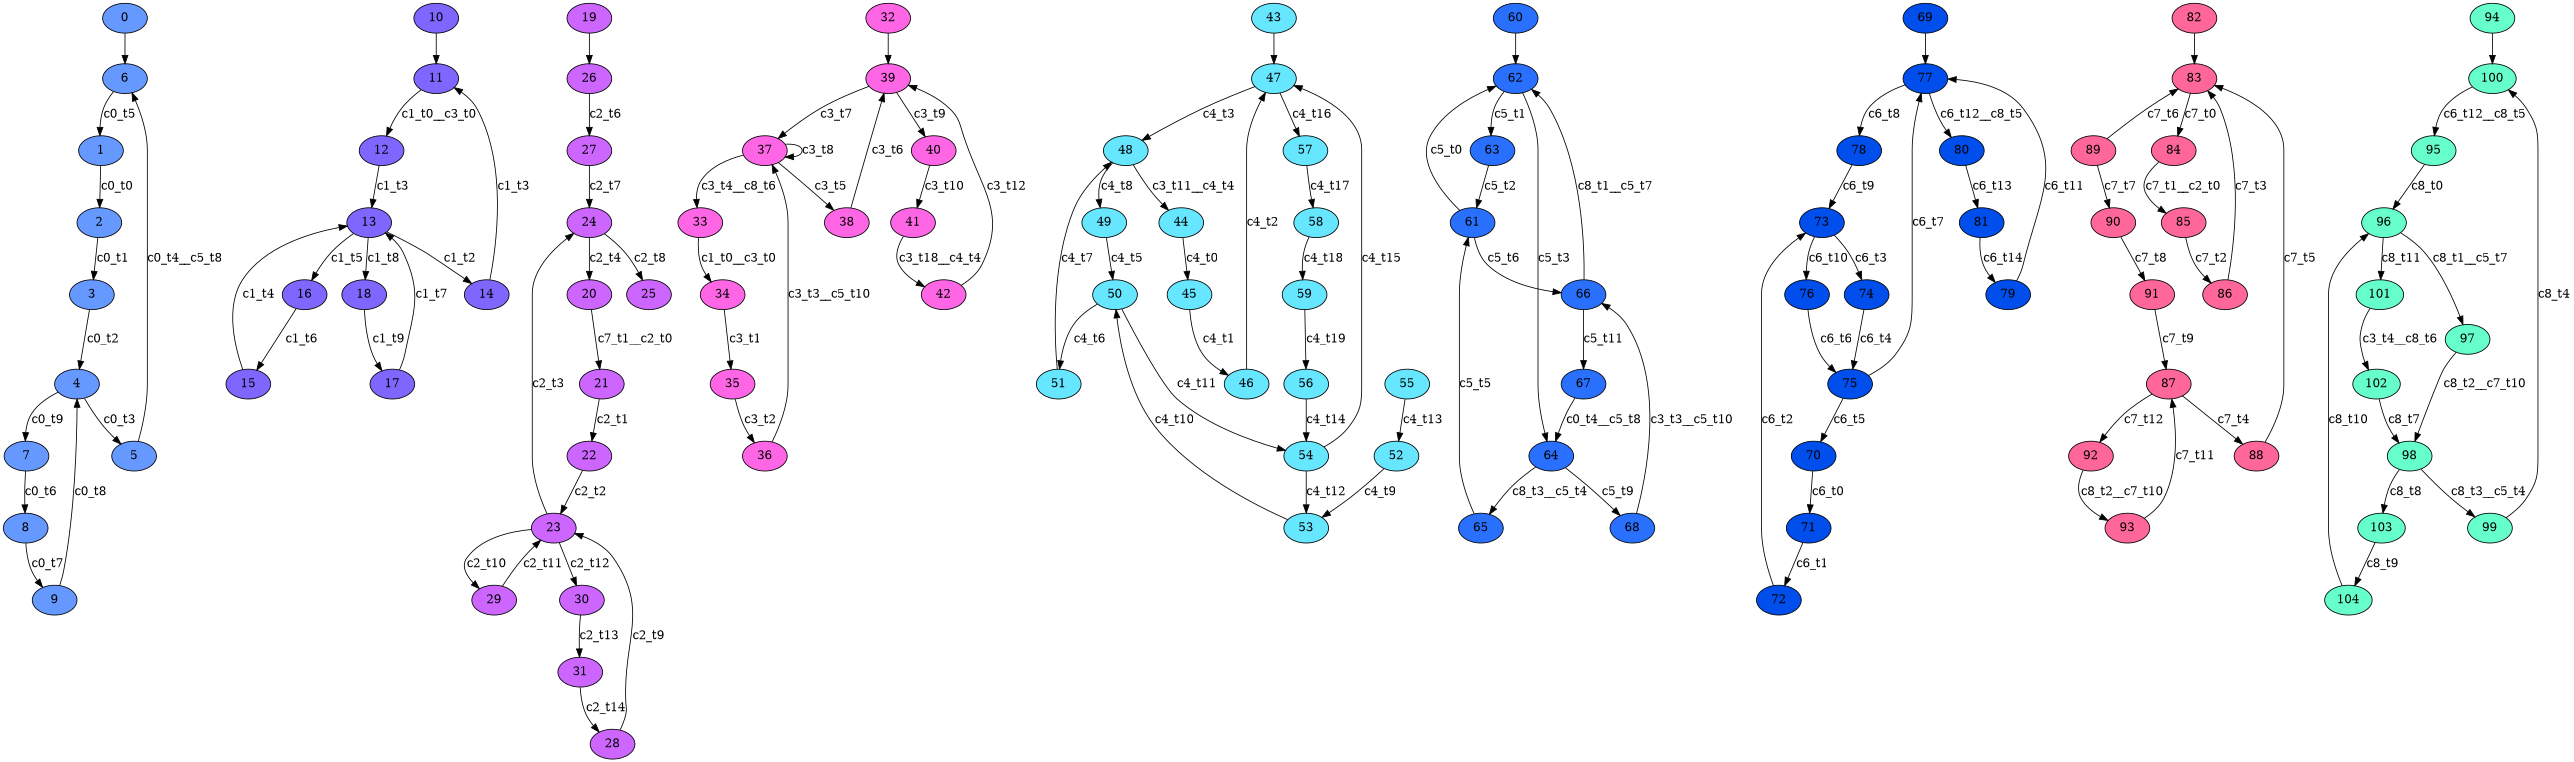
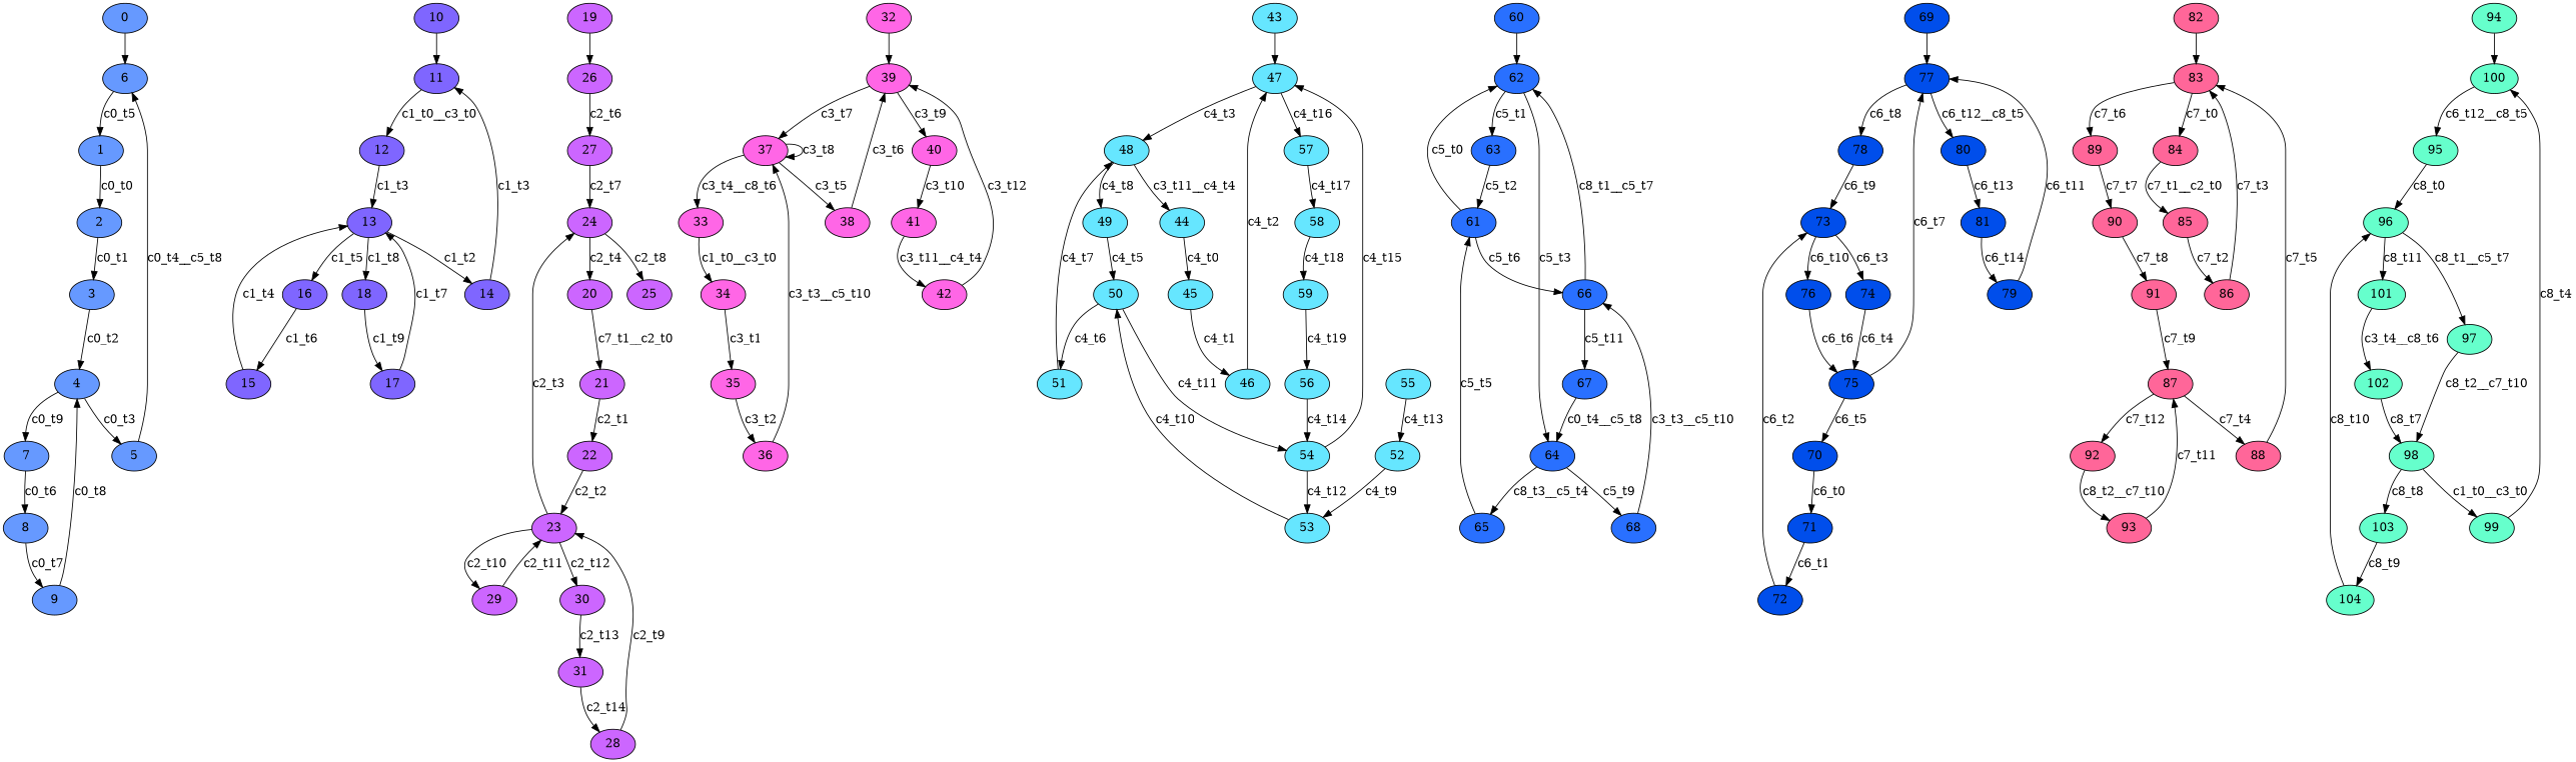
  digraph {
    node [fillcolor="#66E6FF" style=filled]
    edge [color=black]
    n1 [fillcolor="#6699FF" label=0]
    n2 [fillcolor="#6699FF" label=6]
    n3 [fillcolor="#6699FF" label=1]
    n4 [fillcolor="#6699FF" label=2]
    n5 [fillcolor="#6699FF" label=3]
    n6 [fillcolor="#6699FF" label=4]
    n7 [fillcolor="#6699FF" label=5]
    n8 [fillcolor="#6699FF" label=7]
    n9 [fillcolor="#6699FF" label=8]
    n10 [fillcolor="#6699FF" label=9]
    n11 [fillcolor="#7F66FF" label=10]
    n12 [fillcolor="#7F66FF" label=11]
    n13 [fillcolor="#7F66FF" label=12]
    n14 [fillcolor="#7F66FF" label=13]
    n15 [fillcolor="#7F66FF" label=14]
    n16 [fillcolor="#7F66FF" label=16]
    n17 [fillcolor="#7F66FF" label=18]
    n18 [fillcolor="#7F66FF" label=15]
    n19 [fillcolor="#7F66FF" label=17]
    n20 [fillcolor="#CC66FF" label=19]
    n21 [fillcolor="#CC66FF" label=26]
    n22 [fillcolor="#CC66FF" label=20]
    n23 [fillcolor="#CC66FF" label=21]
    n24 [fillcolor="#CC66FF" label=22]
    n25 [fillcolor="#CC66FF" label=23]
    n26 [fillcolor="#CC66FF" label=24]
    n27 [fillcolor="#CC66FF" label=29]
    n28 [fillcolor="#CC66FF" label=30]
    n29 [fillcolor="#CC66FF" label=25]
    n30 [fillcolor="#CC66FF" label=27]
    n31 [fillcolor="#CC66FF" label=28]
    n32 [fillcolor="#CC66FF" label=31]
    n33 [fillcolor="#FF66E6" label=32]
    n34 [fillcolor="#FF66E6" label=39]
    n35 [fillcolor="#FF66E6" label=33]
    n36 [fillcolor="#FF66E6" label=34]
    n37 [fillcolor="#FF66E6" label=35]
    n38 [fillcolor="#FF66E6" label=36]
    n39 [fillcolor="#FF66E6" label=37]
    n40 [fillcolor="#FF66E6" label=38]
    n41 [fillcolor="#FF66E6" label=40]
    n42 [fillcolor="#FF66E6" label=41]
    n43 [fillcolor="#FF66E6" label=42]
    n44 [label=43]
    n45 [label=47]
    n46 [label=44]
    n47 [label=45]
    n48 [label=46]
    n49 [label=48]
    n50 [label=57]
    n51 [label=49]
    n52 [label=50]
    n53 [label=51]
    n54 [label=54]
    n55 [label=52]
    n56 [label=53]
    n57 [label=55]
    n58 [label=56]
    n59 [label=58]
    n60 [label=59]
    n61 [fillcolor="#2970FF" label=60]
    n62 [fillcolor="#2970FF" label=62]
    n63 [fillcolor="#2970FF" label=61]
    n64 [fillcolor="#2970FF" label=66]
    n65 [fillcolor="#2970FF" label=63]
    n66 [fillcolor="#2970FF" label=64]
    n67 [fillcolor="#2970FF" label=65]
    n68 [fillcolor="#2970FF" label=68]
    n69 [fillcolor="#2970FF" label=67]
    n70 [fillcolor="#004EEB" label=69]
    n71 [fillcolor="#004EEB" label=77]
    n72 [fillcolor="#004EEB" label=70]
    n73 [fillcolor="#004EEB" label=71]
    n74 [fillcolor="#004EEB" label=72]
    n75 [fillcolor="#004EEB" label=73]
    n76 [fillcolor="#004EEB" label=74]
    n77 [fillcolor="#004EEB" label=76]
    n78 [fillcolor="#004EEB" label=75]
    n79 [fillcolor="#004EEB" label=78]
    n80 [fillcolor="#004EEB" label=80]
    n81 [fillcolor="#004EEB" label=79]
    n82 [fillcolor="#004EEB" label=81]
    n83 [fillcolor="#FF6699" label=82]
    n84 [fillcolor="#FF6699" label=83]
    n85 [fillcolor="#FF6699" label=84]
    n86 [fillcolor="#FF6699" label=89]
    n87 [fillcolor="#FF6699" label=85]
    n88 [fillcolor="#FF6699" label=86]
    n89 [fillcolor="#FF6699" label=87]
    n90 [fillcolor="#FF6699" label=88]
    n91 [fillcolor="#FF6699" label=92]
    n92 [fillcolor="#FF6699" label=90]
    n93 [fillcolor="#FF6699" label=91]
    n94 [fillcolor="#FF6699" label=93]
    n95 [fillcolor="#66FFCC" label=94]
    n96 [fillcolor="#66FFCC" label=100]
    n97 [fillcolor="#66FFCC" label=95]
    n98 [fillcolor="#66FFCC" label=96]
    n99 [fillcolor="#66FFCC" label=97]
    n100 [fillcolor="#66FFCC" label=101]
    n101 [fillcolor="#66FFCC" label=98]
    n102 [fillcolor="#66FFCC" label=99]
    n103 [fillcolor="#66FFCC" label=103]
    n104 [fillcolor="#66FFCC" label=102]
    n105 [fillcolor="#66FFCC" label=104]
    subgraph sub_1 {
      n1
      n2
      n3
      n4
      n5
      n6
      n7
      n8
      n9
      n10
    }
    subgraph sub_2 {
      n11
      n12
      n13
      n14
      n15
      n16
      n17
      n18
      n19
    }
    subgraph sub_3 {
      n20
      n21
      n22
      n23
      n24
      n25
      n26
      n27
      n28
      n29
      n30
      n31
      n32
    }
    subgraph sub_4 {
      n33
      n34
      n35
      n36
      n37
      n38
      n39
      n40
      n41
      n42
      n43
    }
    subgraph sub_5 {
      n44
      n45
      n46
      n47
      n48
      n49
      n50
      n51
      n52
      n53
      n54
      n55
      n56
      n57
      n58
      n59
      n60
    }
    subgraph sub_6 {
      n61
      n62
      n63
      n64
      n65
      n66
      n67
      n68
      n69
    }
    subgraph sub_7 {
      n70
      n71
      n72
      n73
      n74
      n75
      n76
      n77
      n78
      n79
      n80
      n81
      n82
    }
    subgraph sub_8 {
      n83
      n84
      n85
      n86
      n87
      n88
      n89
      n90
      n91
      n92
      n93
      n94
    }
    subgraph sub_9 {
      n95
      n96
      n97
      n98
      n99
      n100
      n101
      n102
      n103
      n104
      n105
    }
    n1 -> n2
    n2 -> n3 [label=c0_t5]
    n3 -> n4 [label=c0_t0]
    n4 -> n5 [label=c0_t1]
    n5 -> n6 [label=c0_t2]
    n6 -> n7 [label=c0_t3]
    n6 -> n8 [label=c0_t9]
    n7 -> n2 [label=c0_t4__c5_t8]
    n8 -> n9 [label=c0_t6]
    n9 -> n10 [label=c0_t7]
    n10 -> n6 [label=c0_t8]
    n11 -> n12
    n12 -> n13 [label=c1_t0__c3_t0]
    n13 -> n14 [label=c1_t3]
    n14 -> n15 [label=c1_t2]
    n14 -> n16 [label=c1_t5]
    n14 -> n17 [label=c1_t8]
    n15 -> n12 [label=c1_t3]
    n16 -> n18 [label=c1_t6]
    n17 -> n19 [label=c1_t9]
    n18 -> n14 [label=c1_t4]
    n19 -> n14 [label=c1_t7]
    n20 -> n21
    n21 -> n30 [label=c2_t6]
    n22 -> n23 [label=c7_t1__c2_t0]
    n23 -> n24 [label=c2_t1]
    n24 -> n25 [label=c2_t2]
    n25 -> n26 [label=c2_t3]
    n25 -> n27 [label=c2_t10]
    n25 -> n28 [label=c2_t12]
    n26 -> n22 [label=c2_t4]
    n26 -> n29 [label=c2_t8]
    n27 -> n25 [label=c2_t11]
    n28 -> n32 [label=c2_t13]
    n30 -> n26 [label=c2_t7]
    n31 -> n25 [label=c2_t9]
    n32 -> n31 [label=c2_t14]
    n33 -> n34
    n34 -> n39 [label=c3_t7]
    n34 -> n41 [label=c3_t9]
    n35 -> n36 [label=c1_t0__c3_t0]
    n36 -> n37 [label=c3_t1]
    n37 -> n38 [label=c3_t2]
    n38 -> n39 [label=c3_t3__c5_t10]
    n39 -> n35 [label=c3_t4__c8_t6]
    n39 -> n39 [label=c3_t8]
    n39 -> n40 [label=c3_t5]
    n40 -> n34 [label=c3_t6]
    n41 -> n42 [label=c3_t10]
-   n42 -> n43 [label=c3_t18__c4_t4]
+   n42 -> n43 [label=c3_t11__c4_t4]
    n43 -> n34 [label=c3_t12]
    n44 -> n45
    n45 -> n49 [label=c4_t3]
    n45 -> n50 [label=c4_t16]
    n46 -> n47 [label=c4_t0]
    n47 -> n48 [label=c4_t1]
    n48 -> n45 [label=c4_t2]
    n49 -> n46 [label=c3_t11__c4_t4]
    n49 -> n51 [label=c4_t8]
    n50 -> n59 [label=c4_t17]
    n51 -> n52 [label=c4_t5]
    n52 -> n53 [label=c4_t6]
    n52 -> n54 [label=c4_t11]
    n53 -> n49 [label=c4_t7]
    n54 -> n45 [label=c4_t15]
    n54 -> n56 [label=c4_t12]
    n55 -> n56 [label=c4_t9]
    n56 -> n52 [label=c4_t10]
    n57 -> n55 [label=c4_t13]
    n58 -> n54 [label=c4_t14]
    n59 -> n60 [label=c4_t18]
    n60 -> n58 [label=c4_t19]
    n61 -> n62
    n62 -> n65 [label=c5_t1]
    n62 -> n66 [label=c5_t3]
    n63 -> n62 [label=c5_t0]
    n63 -> n64 [label=c5_t6]
    n64 -> n62 [label=c8_t1__c5_t7]
    n64 -> n69 [label=c5_t11]
    n65 -> n63 [label=c5_t2]
    n66 -> n67 [label=c8_t3__c5_t4]
    n66 -> n68 [label=c5_t9]
    n67 -> n63 [label=c5_t5]
    n68 -> n64 [label=c3_t3__c5_t10]
    n69 -> n66 [label=c0_t4__c5_t8]
    n70 -> n71
    n71 -> n79 [label=c6_t8]
    n71 -> n80 [label=c6_t12__c8_t5]
    n72 -> n73 [label=c6_t0]
    n73 -> n74 [label=c6_t1]
    n74 -> n75 [label=c6_t2]
    n75 -> n76 [label=c6_t3]
    n75 -> n77 [label=c6_t10]
    n76 -> n78 [label=c6_t4]
    n77 -> n78 [label=c6_t6]
    n78 -> n71 [label=c6_t7]
    n78 -> n72 [label=c6_t5]
    n79 -> n75 [label=c6_t9]
    n80 -> n82 [label=c6_t13]
    n81 -> n71 [label=c6_t11]
    n82 -> n81 [label=c6_t14]
    n83 -> n84
    n84 -> n85 [label=c7_t0]
-   n86 -> n84 [label=c7_t6]
+   n84 -> n86 [label=c7_t6]
    n85 -> n87 [label=c7_t1__c2_t0]
    n86 -> n92 [label=c7_t7]
    n87 -> n88 [label=c7_t2]
    n88 -> n84 [label=c7_t3]
    n89 -> n90 [label=c7_t4]
    n89 -> n91 [label=c7_t12]
    n90 -> n84 [label=c7_t5]
    n91 -> n94 [label=c8_t2__c7_t10]
    n92 -> n93 [label=c7_t8]
    n93 -> n89 [label=c7_t9]
    n94 -> n89 [label=c7_t11]
    n95 -> n96
    n96 -> n97 [label=c6_t12__c8_t5]
    n97 -> n98 [label=c8_t0]
    n98 -> n99 [label=c8_t1__c5_t7]
    n98 -> n100 [label=c8_t11]
    n99 -> n101 [label=c8_t2__c7_t10]
    n100 -> n104 [label=c3_t4__c8_t6]
-   n101 -> n102 [label=c8_t3__c5_t4]
+   n101 -> n102 [label=c1_t0__c3_t0]
    n101 -> n103 [label=c8_t8]
    n102 -> n96 [label=c8_t4]
    n103 -> n105 [label=c8_t9]
    n104 -> n101 [label=c8_t7]
    n105 -> n98 [label=c8_t10]
  }
